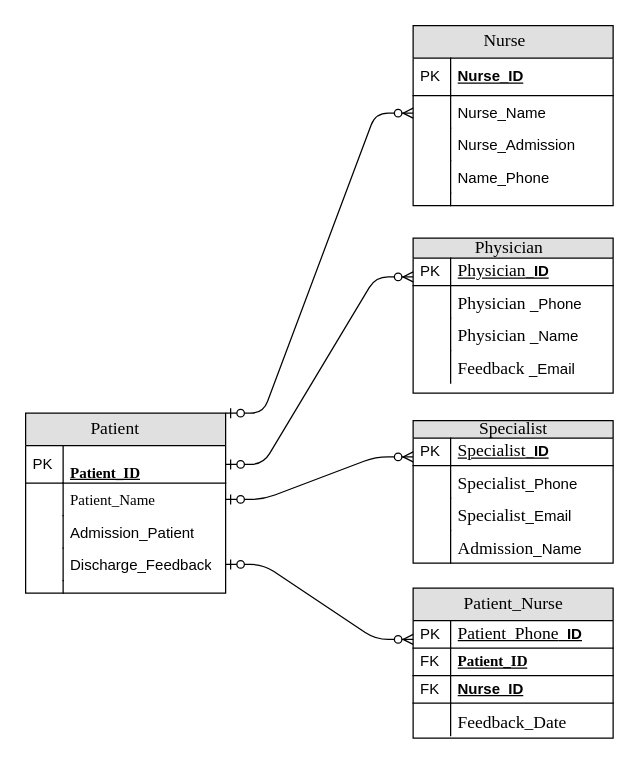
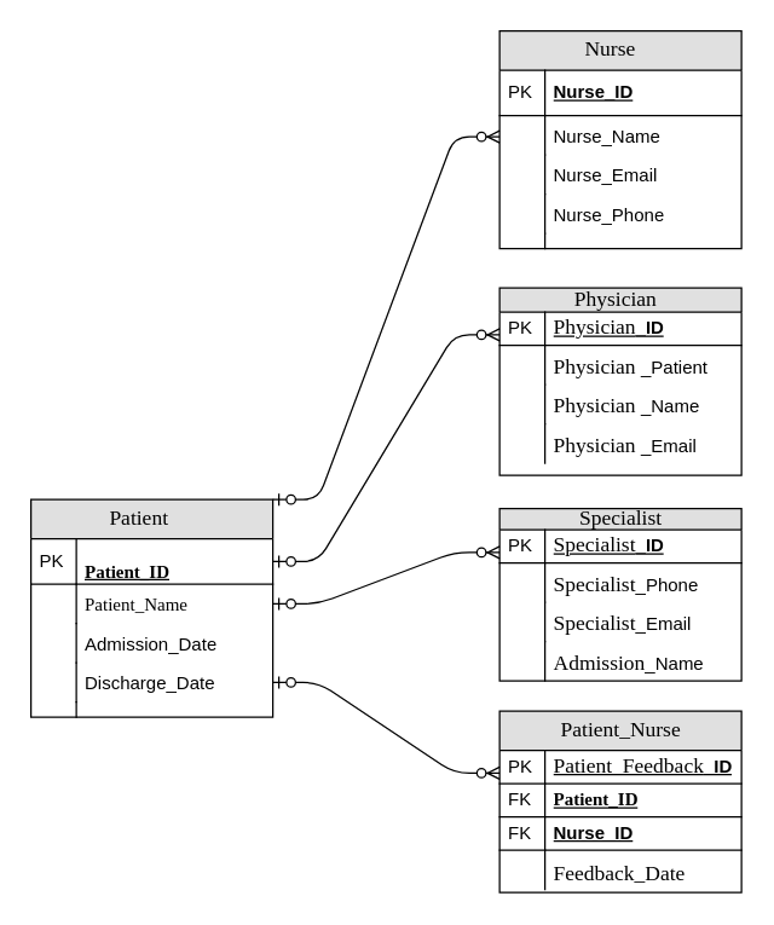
  <mxCell id="0" />
  <mxCell id="1" parent="0" />
  <mxCell id="2" value="&lt;p class=&quot;MsoNormal&quot;&gt;&lt;span style=&quot;mso-spacerun:'yes';font-family:Calibri;mso-bidi-font-family:'Times New Roman';&quot;&gt;Patient&amp;nbsp; &amp;nbsp; &amp;nbsp;&lt;/span&gt;&lt;/p&gt;" style="swimlane;html=1;fontStyle=0;childLayout=stackLayout;horizontal=1;startSize=26;fillColor=#e0e0e0;horizontalStack=0;resizeParent=1;resizeLast=0;collapsible=1;marginBottom=0;swimlaneFillColor=#ffffff;align=center;rounded=0;shadow=0;comic=0;labelBackgroundColor=none;strokeWidth=1;fontFamily=Verdana;fontSize=14" parent="1" vertex="1"><mxGeometry x="20" y="330" width="160" height="144" as="geometry" /></mxCell>
  <mxCell id="3" value="&lt;p class=&quot;MsoNormal&quot;&gt;&lt;span style=&quot;mso-spacerun:'yes';font-family:Calibri;mso-fareast-font-family:等线;&lt;br/&gt;mso-bidi-font-family:'Times New Roman';&quot;&gt;Patient_ID&lt;/span&gt;&lt;/p&gt;" style="shape=partialRectangle;top=0;left=0;right=0;bottom=1;html=1;align=left;verticalAlign=middle;fillColor=none;spacingLeft=34;spacingRight=4;whiteSpace=wrap;overflow=hidden;rotatable=0;points=[[0,0.5],[1,0.5]];portConstraint=eastwest;dropTarget=0;fontStyle=5;" parent="2" vertex="1"><mxGeometry y="26" width="160" height="30" as="geometry" /></mxCell>
  <mxCell id="4" value="PK" style="shape=partialRectangle;top=0;left=0;bottom=0;html=1;fillColor=none;align=left;verticalAlign=middle;spacingLeft=4;spacingRight=4;whiteSpace=wrap;overflow=hidden;rotatable=0;points=[];portConstraint=eastwest;part=1;" parent="3" vertex="1" connectable="0"><mxGeometry width="30" height="30" as="geometry" /></mxCell>
  <mxCell id="5" value="&lt;font face=&quot;Calibri&quot;&gt;Patient_Name&lt;/font&gt;" style="shape=partialRectangle;top=0;left=0;right=0;bottom=0;html=1;align=left;verticalAlign=top;fillColor=none;spacingLeft=34;spacingRight=4;whiteSpace=wrap;overflow=hidden;rotatable=0;points=[[0,0.5],[1,0.5]];portConstraint=eastwest;dropTarget=0;" parent="2" vertex="1"><mxGeometry y="56" width="160" height="26" as="geometry" /></mxCell>
  <mxCell id="6" value="" style="shape=partialRectangle;top=0;left=0;bottom=0;html=1;fillColor=none;align=left;verticalAlign=top;spacingLeft=4;spacingRight=4;whiteSpace=wrap;overflow=hidden;rotatable=0;points=[];portConstraint=eastwest;part=1;" parent="5" vertex="1" connectable="0"><mxGeometry width="30" height="26" as="geometry" /></mxCell>
- <mxCell id="7" value="Admission_Patient" style="shape=partialRectangle;top=0;left=0;right=0;bottom=0;html=1;align=left;verticalAlign=top;fillColor=none;spacingLeft=34;spacingRight=4;whiteSpace=wrap;overflow=hidden;rotatable=0;points=[[0,0.5],[1,0.5]];portConstraint=eastwest;dropTarget=0;" parent="2" vertex="1"><mxGeometry y="82" width="160" height="26" as="geometry" /></mxCell>
+ <mxCell id="7" value="Admission_Date" style="shape=partialRectangle;top=0;left=0;right=0;bottom=0;html=1;align=left;verticalAlign=top;fillColor=none;spacingLeft=34;spacingRight=4;whiteSpace=wrap;overflow=hidden;rotatable=0;points=[[0,0.5],[1,0.5]];portConstraint=eastwest;dropTarget=0;" parent="2" vertex="1"><mxGeometry y="82" width="160" height="26" as="geometry" /></mxCell>
  <mxCell id="8" value="" style="shape=partialRectangle;top=0;left=0;bottom=0;html=1;fillColor=none;align=left;verticalAlign=top;spacingLeft=4;spacingRight=4;whiteSpace=wrap;overflow=hidden;rotatable=0;points=[];portConstraint=eastwest;part=1;" parent="7" vertex="1" connectable="0"><mxGeometry width="30" height="26" as="geometry" /></mxCell>
- <mxCell id="9" value="Discharge_Feedback" style="shape=partialRectangle;top=0;left=0;right=0;bottom=0;html=1;align=left;verticalAlign=top;fillColor=none;spacingLeft=34;spacingRight=4;whiteSpace=wrap;overflow=hidden;rotatable=0;points=[[0,0.5],[1,0.5]];portConstraint=eastwest;dropTarget=0;" parent="2" vertex="1"><mxGeometry y="108" width="160" height="26" as="geometry" /></mxCell>
+ <mxCell id="9" value="Discharge_Date" style="shape=partialRectangle;top=0;left=0;right=0;bottom=0;html=1;align=left;verticalAlign=top;fillColor=none;spacingLeft=34;spacingRight=4;whiteSpace=wrap;overflow=hidden;rotatable=0;points=[[0,0.5],[1,0.5]];portConstraint=eastwest;dropTarget=0;" parent="2" vertex="1"><mxGeometry y="108" width="160" height="26" as="geometry" /></mxCell>
  <mxCell id="10" value="" style="shape=partialRectangle;top=0;left=0;bottom=0;html=1;fillColor=none;align=left;verticalAlign=top;spacingLeft=4;spacingRight=4;whiteSpace=wrap;overflow=hidden;rotatable=0;points=[];portConstraint=eastwest;part=1;" parent="9" vertex="1" connectable="0"><mxGeometry width="30" height="26" as="geometry" /></mxCell>
  <mxCell id="11" value="" style="shape=partialRectangle;top=0;left=0;right=0;bottom=0;html=1;align=left;verticalAlign=top;fillColor=none;spacingLeft=34;spacingRight=4;whiteSpace=wrap;overflow=hidden;rotatable=0;points=[[0,0.5],[1,0.5]];portConstraint=eastwest;dropTarget=0;" parent="2" vertex="1"><mxGeometry y="134" width="160" height="10" as="geometry" /></mxCell>
  <mxCell id="12" value="" style="shape=partialRectangle;top=0;left=0;bottom=0;html=1;fillColor=none;align=left;verticalAlign=top;spacingLeft=4;spacingRight=4;whiteSpace=wrap;overflow=hidden;rotatable=0;points=[];portConstraint=eastwest;part=1;" parent="11" vertex="1" connectable="0"><mxGeometry width="30" height="10" as="geometry" /></mxCell>
  <mxCell id="13" value="&lt;p class=&quot;MsoNormal&quot;&gt;&lt;span style=&quot;mso-spacerun:'yes';font-family:Calibri;mso-fareast-font-family:等线;&lt;br/&gt;mso-bidi-font-family:'Times New Roman';&quot;&gt;Physician&amp;nbsp;&amp;nbsp;&lt;/span&gt;&lt;/p&gt;" style="swimlane;html=1;fontStyle=0;childLayout=stackLayout;horizontal=1;startSize=16;fillColor=#e0e0e0;horizontalStack=0;resizeParent=1;resizeLast=0;collapsible=1;marginBottom=0;swimlaneFillColor=#ffffff;align=center;rounded=0;shadow=0;comic=0;labelBackgroundColor=none;strokeWidth=1;fontFamily=Verdana;fontSize=14" parent="1" vertex="1"><mxGeometry x="330" y="190" width="160" height="124" as="geometry" /></mxCell>
  <mxCell id="14" value="&lt;span style=&quot;font-family: Calibri; font-size: 14px; font-weight: 400; text-align: center; text-wrap: nowrap;&quot;&gt;Physician&lt;/span&gt;_ID" style="shape=partialRectangle;top=0;left=0;right=0;bottom=1;html=1;align=left;verticalAlign=middle;fillColor=none;spacingLeft=34;spacingRight=4;whiteSpace=wrap;overflow=hidden;rotatable=0;points=[[0,0.5],[1,0.5]];portConstraint=eastwest;dropTarget=0;fontStyle=5;" parent="13" vertex="1"><mxGeometry y="16" width="160" height="22" as="geometry" /></mxCell>
  <mxCell id="15" value="PK" style="shape=partialRectangle;top=0;left=0;bottom=0;html=1;fillColor=none;align=left;verticalAlign=middle;spacingLeft=4;spacingRight=4;whiteSpace=wrap;overflow=hidden;rotatable=0;points=[];portConstraint=eastwest;part=1;" parent="14" vertex="1" connectable="0"><mxGeometry width="30" height="22" as="geometry" /></mxCell>
- <mxCell id="16" value="&lt;span style=&quot;font-family: Calibri; font-size: 14px; text-align: center; text-wrap: nowrap;&quot;&gt;Physician&amp;nbsp;&lt;/span&gt;_Phone" style="shape=partialRectangle;top=0;left=0;right=0;bottom=0;html=1;align=left;verticalAlign=top;fillColor=none;spacingLeft=34;spacingRight=4;whiteSpace=wrap;overflow=hidden;rotatable=0;points=[[0,0.5],[1,0.5]];portConstraint=eastwest;dropTarget=0;" parent="13" vertex="1"><mxGeometry y="38" width="160" height="26" as="geometry" /></mxCell>
+ <mxCell id="16" value="&lt;span style=&quot;font-family: Calibri; font-size: 14px; text-align: center; text-wrap: nowrap;&quot;&gt;Physician&amp;nbsp;&lt;/span&gt;_Patient" style="shape=partialRectangle;top=0;left=0;right=0;bottom=0;html=1;align=left;verticalAlign=top;fillColor=none;spacingLeft=34;spacingRight=4;whiteSpace=wrap;overflow=hidden;rotatable=0;points=[[0,0.5],[1,0.5]];portConstraint=eastwest;dropTarget=0;" parent="13" vertex="1"><mxGeometry y="38" width="160" height="26" as="geometry" /></mxCell>
  <mxCell id="17" value="" style="shape=partialRectangle;top=0;left=0;bottom=0;html=1;fillColor=none;align=left;verticalAlign=top;spacingLeft=4;spacingRight=4;whiteSpace=wrap;overflow=hidden;rotatable=0;points=[];portConstraint=eastwest;part=1;" parent="16" vertex="1" connectable="0"><mxGeometry width="30" height="26" as="geometry" /></mxCell>
  <mxCell id="18" value="&lt;span style=&quot;font-family: Calibri; font-size: 14px; text-align: center; text-wrap: nowrap;&quot;&gt;Physician&amp;nbsp;&lt;/span&gt;_Name" style="shape=partialRectangle;top=0;left=0;right=0;bottom=0;html=1;align=left;verticalAlign=top;fillColor=none;spacingLeft=34;spacingRight=4;whiteSpace=wrap;overflow=hidden;rotatable=0;points=[[0,0.5],[1,0.5]];portConstraint=eastwest;dropTarget=0;" parent="13" vertex="1"><mxGeometry y="64" width="160" height="26" as="geometry" /></mxCell>
  <mxCell id="19" value="" style="shape=partialRectangle;top=0;left=0;bottom=0;html=1;fillColor=none;align=left;verticalAlign=top;spacingLeft=4;spacingRight=4;whiteSpace=wrap;overflow=hidden;rotatable=0;points=[];portConstraint=eastwest;part=1;" parent="18" vertex="1" connectable="0"><mxGeometry width="30" height="26" as="geometry" /></mxCell>
- <mxCell id="20" value="&lt;span style=&quot;font-family: Calibri; font-size: 14px; text-align: center; text-wrap: nowrap;&quot;&gt;Feedback&amp;nbsp;&lt;/span&gt;_Email" style="shape=partialRectangle;top=0;left=0;right=0;bottom=0;html=1;align=left;verticalAlign=top;fillColor=none;spacingLeft=34;spacingRight=4;whiteSpace=wrap;overflow=hidden;rotatable=0;points=[[0,0.5],[1,0.5]];portConstraint=eastwest;dropTarget=0;" parent="13" vertex="1"><mxGeometry y="90" width="160" height="26" as="geometry" /></mxCell>
+ <mxCell id="20" value="&lt;span style=&quot;font-family: Calibri; font-size: 14px; text-align: center; text-wrap: nowrap;&quot;&gt;Physician&amp;nbsp;&lt;/span&gt;_Email" style="shape=partialRectangle;top=0;left=0;right=0;bottom=0;html=1;align=left;verticalAlign=top;fillColor=none;spacingLeft=34;spacingRight=4;whiteSpace=wrap;overflow=hidden;rotatable=0;points=[[0,0.5],[1,0.5]];portConstraint=eastwest;dropTarget=0;" parent="13" vertex="1"><mxGeometry y="90" width="160" height="26" as="geometry" /></mxCell>
  <mxCell id="21" value="" style="shape=partialRectangle;top=0;left=0;bottom=0;html=1;fillColor=none;align=left;verticalAlign=top;spacingLeft=4;spacingRight=4;whiteSpace=wrap;overflow=hidden;rotatable=0;points=[];portConstraint=eastwest;part=1;" parent="20" vertex="1" connectable="0"><mxGeometry width="30" height="26" as="geometry" /></mxCell>
  <mxCell id="22" value="" style="edgeStyle=entityRelationEdgeStyle;html=1;endArrow=ERzeroToMany;startArrow=ERzeroToOne;labelBackgroundColor=none;fontFamily=Verdana;fontSize=14;entryX=0;entryY=0.5;exitX=1;exitY=0.5;" parent="1" source="3" edge="1"><mxGeometry width="100" height="100" relative="1" as="geometry"><mxPoint x="290" y="520" as="sourcePoint" /><mxPoint x="330" y="221" as="targetPoint" /></mxGeometry></mxCell>
  <mxCell id="23" value="&lt;p class=&quot;MsoNormal&quot;&gt;&lt;span style=&quot;mso-spacerun:'yes';font-family:Calibri;mso-fareast-font-family:等线;&lt;br/&gt;mso-bidi-font-family:'Times New Roman';&quot;&gt;Specialist&lt;/span&gt;&lt;/p&gt;" style="swimlane;html=1;fontStyle=0;childLayout=stackLayout;horizontal=1;startSize=14;fillColor=#e0e0e0;horizontalStack=0;resizeParent=1;resizeLast=0;collapsible=1;marginBottom=0;swimlaneFillColor=#ffffff;align=center;rounded=0;shadow=0;comic=0;labelBackgroundColor=none;strokeWidth=1;fontFamily=Verdana;fontSize=14" parent="1" vertex="1"><mxGeometry x="330" y="336" width="160" height="114" as="geometry" /></mxCell>
  <mxCell id="24" value="&lt;span style=&quot;font-family: Calibri; font-size: 14px; font-weight: 400; text-align: center; text-wrap: nowrap;&quot;&gt;Specialist&lt;/span&gt;_ID" style="shape=partialRectangle;top=0;left=0;right=0;bottom=1;html=1;align=left;verticalAlign=middle;fillColor=none;spacingLeft=34;spacingRight=4;whiteSpace=wrap;overflow=hidden;rotatable=0;points=[[0,0.5],[1,0.5]];portConstraint=eastwest;dropTarget=0;fontStyle=5;" parent="23" vertex="1"><mxGeometry y="14" width="160" height="22" as="geometry" /></mxCell>
  <mxCell id="25" value="PK" style="shape=partialRectangle;top=0;left=0;bottom=0;html=1;fillColor=none;align=left;verticalAlign=middle;spacingLeft=4;spacingRight=4;whiteSpace=wrap;overflow=hidden;rotatable=0;points=[];portConstraint=eastwest;part=1;" parent="24" vertex="1" connectable="0"><mxGeometry width="30" height="22" as="geometry" /></mxCell>
  <mxCell id="26" value="&lt;span style=&quot;font-family: Calibri; font-size: 14px; text-align: center; text-wrap: nowrap;&quot;&gt;Specialist&lt;/span&gt;_Phone" style="shape=partialRectangle;top=0;left=0;right=0;bottom=0;html=1;align=left;verticalAlign=top;fillColor=none;spacingLeft=34;spacingRight=4;whiteSpace=wrap;overflow=hidden;rotatable=0;points=[[0,0.5],[1,0.5]];portConstraint=eastwest;dropTarget=0;" parent="23" vertex="1"><mxGeometry y="36" width="160" height="26" as="geometry" /></mxCell>
  <mxCell id="27" value="" style="shape=partialRectangle;top=0;left=0;bottom=0;html=1;fillColor=none;align=left;verticalAlign=top;spacingLeft=4;spacingRight=4;whiteSpace=wrap;overflow=hidden;rotatable=0;points=[];portConstraint=eastwest;part=1;" parent="26" vertex="1" connectable="0"><mxGeometry width="30" height="26" as="geometry" /></mxCell>
  <mxCell id="28" value="&lt;span style=&quot;font-family: Calibri; font-size: 14px; text-align: center; text-wrap: nowrap;&quot;&gt;Specialist&lt;/span&gt;_Email" style="shape=partialRectangle;top=0;left=0;right=0;bottom=0;html=1;align=left;verticalAlign=top;fillColor=none;spacingLeft=34;spacingRight=4;whiteSpace=wrap;overflow=hidden;rotatable=0;points=[[0,0.5],[1,0.5]];portConstraint=eastwest;dropTarget=0;" parent="23" vertex="1"><mxGeometry y="62" width="160" height="26" as="geometry" /></mxCell>
  <mxCell id="29" value="" style="shape=partialRectangle;top=0;left=0;bottom=0;html=1;fillColor=none;align=left;verticalAlign=top;spacingLeft=4;spacingRight=4;whiteSpace=wrap;overflow=hidden;rotatable=0;points=[];portConstraint=eastwest;part=1;" parent="28" vertex="1" connectable="0"><mxGeometry width="30" height="26" as="geometry" /></mxCell>
  <mxCell id="30" value="&lt;span style=&quot;font-family: Calibri; font-size: 14px; text-align: center; text-wrap: nowrap;&quot;&gt;Admission&lt;/span&gt;_Name" style="shape=partialRectangle;top=0;left=0;right=0;bottom=0;html=1;align=left;verticalAlign=top;fillColor=none;spacingLeft=34;spacingRight=4;whiteSpace=wrap;overflow=hidden;rotatable=0;points=[[0,0.5],[1,0.5]];portConstraint=eastwest;dropTarget=0;" parent="23" vertex="1"><mxGeometry y="88" width="160" height="26" as="geometry" /></mxCell>
  <mxCell id="31" value="" style="shape=partialRectangle;top=0;left=0;bottom=0;html=1;fillColor=none;align=left;verticalAlign=top;spacingLeft=4;spacingRight=4;whiteSpace=wrap;overflow=hidden;rotatable=0;points=[];portConstraint=eastwest;part=1;" parent="30" vertex="1" connectable="0"><mxGeometry width="30" height="26" as="geometry" /></mxCell>
  <mxCell id="32" value="&lt;p class=&quot;MsoNormal&quot;&gt;&lt;span style=&quot;mso-spacerun:'yes';font-family:Calibri;mso-fareast-font-family:等线;&lt;br/&gt;mso-bidi-font-family:'Times New Roman';&quot;&gt;Patient_Nurse&lt;/span&gt;&lt;/p&gt;" style="swimlane;html=1;fontStyle=0;childLayout=stackLayout;horizontal=1;startSize=26;fillColor=#e0e0e0;horizontalStack=0;resizeParent=1;resizeLast=0;collapsible=1;marginBottom=0;swimlaneFillColor=#ffffff;align=center;rounded=0;shadow=0;comic=0;labelBackgroundColor=none;strokeWidth=1;fontFamily=Verdana;fontSize=14" parent="1" vertex="1"><mxGeometry x="330" y="470" width="160" height="120" as="geometry" /></mxCell>
- <mxCell id="33" value="&lt;span style=&quot;font-family: Calibri; font-size: 14px; font-weight: 400; text-align: center; text-wrap: nowrap;&quot;&gt;Patient_Phone&lt;/span&gt;_ID" style="shape=partialRectangle;top=0;left=0;right=0;bottom=1;html=1;align=left;verticalAlign=middle;fillColor=none;spacingLeft=34;spacingRight=4;whiteSpace=wrap;overflow=hidden;rotatable=0;points=[[0,0.5],[1,0.5]];portConstraint=eastwest;dropTarget=0;fontStyle=5;" parent="32" vertex="1"><mxGeometry y="26" width="160" height="22" as="geometry" /></mxCell>
+ <mxCell id="33" value="&lt;span style=&quot;font-family: Calibri; font-size: 14px; font-weight: 400; text-align: center; text-wrap: nowrap;&quot;&gt;Patient_Feedback&lt;/span&gt;_ID" style="shape=partialRectangle;top=0;left=0;right=0;bottom=1;html=1;align=left;verticalAlign=middle;fillColor=none;spacingLeft=34;spacingRight=4;whiteSpace=wrap;overflow=hidden;rotatable=0;points=[[0,0.5],[1,0.5]];portConstraint=eastwest;dropTarget=0;fontStyle=5;" parent="32" vertex="1"><mxGeometry y="26" width="160" height="22" as="geometry" /></mxCell>
  <mxCell id="34" value="PK" style="shape=partialRectangle;top=0;left=0;bottom=0;html=1;fillColor=none;align=left;verticalAlign=middle;spacingLeft=4;spacingRight=4;whiteSpace=wrap;overflow=hidden;rotatable=0;points=[];portConstraint=eastwest;part=1;" parent="33" vertex="1" connectable="0"><mxGeometry width="30" height="22" as="geometry" /></mxCell>
  <mxCell id="35" value="&lt;span style=&quot;font-family: Calibri;&quot;&gt;Patient_ID&lt;/span&gt;" style="shape=partialRectangle;top=0;left=0;right=0;bottom=1;html=1;align=left;verticalAlign=middle;fillColor=none;spacingLeft=34;spacingRight=4;whiteSpace=wrap;overflow=hidden;rotatable=0;points=[[0,0.5],[1,0.5]];portConstraint=eastwest;dropTarget=0;fontStyle=5;" parent="32" vertex="1"><mxGeometry y="48" width="160" height="22" as="geometry" /></mxCell>
  <mxCell id="36" value="FK" style="shape=partialRectangle;top=0;left=0;bottom=0;html=1;fillColor=none;align=left;verticalAlign=middle;spacingLeft=4;spacingRight=4;whiteSpace=wrap;overflow=hidden;rotatable=0;points=[];portConstraint=eastwest;part=1;" parent="35" vertex="1" connectable="0"><mxGeometry width="30" height="22" as="geometry" /></mxCell>
  <mxCell id="37" value="Nurse_ID" style="shape=partialRectangle;top=0;left=0;right=0;bottom=1;html=1;align=left;verticalAlign=middle;fillColor=none;spacingLeft=34;spacingRight=4;whiteSpace=wrap;overflow=hidden;rotatable=0;points=[[0,0.5],[1,0.5]];portConstraint=eastwest;dropTarget=0;fontStyle=5;" parent="32" vertex="1"><mxGeometry y="70" width="160" height="22" as="geometry" /></mxCell>
  <mxCell id="38" value="FK" style="shape=partialRectangle;top=0;left=0;bottom=0;html=1;fillColor=none;align=left;verticalAlign=middle;spacingLeft=4;spacingRight=4;whiteSpace=wrap;overflow=hidden;rotatable=0;points=[];portConstraint=eastwest;part=1;" parent="37" vertex="1" connectable="0"><mxGeometry width="30" height="22" as="geometry" /></mxCell>
  <mxCell id="39" value="&lt;div style=&quot;text-align: center;&quot;&gt;&lt;span style=&quot;background-color: initial; font-size: 14px; text-wrap: nowrap;&quot;&gt;&lt;font face=&quot;Calibri&quot;&gt;Feedback_Date&lt;/font&gt;&lt;/span&gt;&lt;/div&gt;" style="shape=partialRectangle;top=0;left=0;right=0;bottom=0;html=1;align=left;verticalAlign=top;fillColor=none;spacingLeft=34;spacingRight=4;whiteSpace=wrap;overflow=hidden;rotatable=0;points=[[0,0.5],[1,0.5]];portConstraint=eastwest;dropTarget=0;" parent="32" vertex="1"><mxGeometry y="92" width="160" height="26" as="geometry" /></mxCell>
  <mxCell id="40" value="" style="shape=partialRectangle;top=0;left=0;bottom=0;html=1;fillColor=none;align=left;verticalAlign=top;spacingLeft=4;spacingRight=4;whiteSpace=wrap;overflow=hidden;rotatable=0;points=[];portConstraint=eastwest;part=1;" parent="39" vertex="1" connectable="0"><mxGeometry width="30" height="26" as="geometry" /></mxCell>
  <mxCell id="41" value="" style="edgeStyle=entityRelationEdgeStyle;html=1;endArrow=ERzeroToMany;startArrow=ERzeroToOne;labelBackgroundColor=none;fontFamily=Verdana;fontSize=14;entryX=0;entryY=0.5;exitX=1;exitY=0.5;" parent="1" source="5" edge="1"><mxGeometry width="100" height="100" relative="1" as="geometry"><mxPoint x="189.765" y="379.529" as="sourcePoint" /><mxPoint x="330" y="365" as="targetPoint" /></mxGeometry></mxCell>
  <mxCell id="42" value="" style="edgeStyle=entityRelationEdgeStyle;html=1;endArrow=ERzeroToMany;startArrow=ERzeroToOne;labelBackgroundColor=none;fontFamily=Verdana;fontSize=14;entryX=0;entryY=0.5;exitX=1;exitY=0.5;" parent="1" source="9" edge="1"><mxGeometry width="100" height="100" relative="1" as="geometry"><mxPoint x="199.765" y="389.529" as="sourcePoint" /><mxPoint x="330" y="511" as="targetPoint" /></mxGeometry></mxCell>
  <mxCell id="43" value="&lt;p class=&quot;MsoNormal&quot;&gt;&lt;span style=&quot;mso-spacerun:'yes';font-family:Calibri;mso-fareast-font-family:等线;&lt;br/&gt;mso-bidi-font-family:'Times New Roman';&quot;&gt;Nurse&amp;nbsp; &amp;nbsp;&amp;nbsp;&lt;/span&gt;&lt;/p&gt;" style="swimlane;html=1;fontStyle=0;childLayout=stackLayout;horizontal=1;startSize=26;fillColor=#e0e0e0;horizontalStack=0;resizeParent=1;resizeLast=0;collapsible=1;marginBottom=0;swimlaneFillColor=#ffffff;align=center;rounded=0;shadow=0;comic=0;labelBackgroundColor=none;strokeWidth=1;fontFamily=Verdana;fontSize=14;swimlaneLine=1;" parent="1" vertex="1"><mxGeometry x="330" y="20" width="160" height="144" as="geometry" /></mxCell>
  <mxCell id="44" value="Nurse_ID" style="shape=partialRectangle;top=0;left=0;right=0;bottom=1;html=1;align=left;verticalAlign=middle;fillColor=none;spacingLeft=34;spacingRight=4;whiteSpace=wrap;overflow=hidden;rotatable=0;points=[[0,0.5],[1,0.5]];portConstraint=eastwest;dropTarget=0;fontStyle=5;" parent="43" vertex="1"><mxGeometry y="26" width="160" height="30" as="geometry" /></mxCell>
  <mxCell id="45" value="PK" style="shape=partialRectangle;top=0;left=0;bottom=0;html=1;fillColor=none;align=left;verticalAlign=middle;spacingLeft=4;spacingRight=4;whiteSpace=wrap;overflow=hidden;rotatable=0;points=[];portConstraint=eastwest;part=1;" parent="44" vertex="1" connectable="0"><mxGeometry width="30" height="30" as="geometry" /></mxCell>
  <mxCell id="46" value="Nurse_Name" style="shape=partialRectangle;top=0;left=0;right=0;bottom=0;html=1;align=left;verticalAlign=top;fillColor=none;spacingLeft=34;spacingRight=4;whiteSpace=wrap;overflow=hidden;rotatable=0;points=[[0,0.5],[1,0.5]];portConstraint=eastwest;dropTarget=0;" parent="43" vertex="1"><mxGeometry y="56" width="160" height="26" as="geometry" /></mxCell>
  <mxCell id="47" value="" style="shape=partialRectangle;top=0;left=0;bottom=0;html=1;fillColor=none;align=left;verticalAlign=top;spacingLeft=4;spacingRight=4;whiteSpace=wrap;overflow=hidden;rotatable=0;points=[];portConstraint=eastwest;part=1;" parent="46" vertex="1" connectable="0"><mxGeometry width="30" height="26" as="geometry" /></mxCell>
- <mxCell id="48" value="Nurse_Admission" style="shape=partialRectangle;top=0;left=0;right=0;bottom=0;html=1;align=left;verticalAlign=top;fillColor=none;spacingLeft=34;spacingRight=4;whiteSpace=wrap;overflow=hidden;rotatable=0;points=[[0,0.5],[1,0.5]];portConstraint=eastwest;dropTarget=0;" parent="43" vertex="1"><mxGeometry y="82" width="160" height="26" as="geometry" /></mxCell>
+ <mxCell id="48" value="Nurse_Email" style="shape=partialRectangle;top=0;left=0;right=0;bottom=0;html=1;align=left;verticalAlign=top;fillColor=none;spacingLeft=34;spacingRight=4;whiteSpace=wrap;overflow=hidden;rotatable=0;points=[[0,0.5],[1,0.5]];portConstraint=eastwest;dropTarget=0;" parent="43" vertex="1"><mxGeometry y="82" width="160" height="26" as="geometry" /></mxCell>
  <mxCell id="49" value="" style="shape=partialRectangle;top=0;left=0;bottom=0;html=1;fillColor=none;align=left;verticalAlign=top;spacingLeft=4;spacingRight=4;whiteSpace=wrap;overflow=hidden;rotatable=0;points=[];portConstraint=eastwest;part=1;" parent="48" vertex="1" connectable="0"><mxGeometry width="30" height="26" as="geometry" /></mxCell>
- <mxCell id="50" value="Name_Phone" style="shape=partialRectangle;top=0;left=0;right=0;bottom=0;html=1;align=left;verticalAlign=top;fillColor=none;spacingLeft=34;spacingRight=4;whiteSpace=wrap;overflow=hidden;rotatable=0;points=[[0,0.5],[1,0.5]];portConstraint=eastwest;dropTarget=0;" parent="43" vertex="1"><mxGeometry y="108" width="160" height="26" as="geometry" /></mxCell>
+ <mxCell id="50" value="Nurse_Phone" style="shape=partialRectangle;top=0;left=0;right=0;bottom=0;html=1;align=left;verticalAlign=top;fillColor=none;spacingLeft=34;spacingRight=4;whiteSpace=wrap;overflow=hidden;rotatable=0;points=[[0,0.5],[1,0.5]];portConstraint=eastwest;dropTarget=0;" parent="43" vertex="1"><mxGeometry y="108" width="160" height="26" as="geometry" /></mxCell>
  <mxCell id="51" value="" style="shape=partialRectangle;top=0;left=0;bottom=0;html=1;fillColor=none;align=left;verticalAlign=top;spacingLeft=4;spacingRight=4;whiteSpace=wrap;overflow=hidden;rotatable=0;points=[];portConstraint=eastwest;part=1;" parent="50" vertex="1" connectable="0"><mxGeometry width="30" height="26" as="geometry" /></mxCell>
  <mxCell id="52" value="" style="shape=partialRectangle;top=0;left=0;right=0;bottom=0;html=1;align=left;verticalAlign=top;fillColor=none;spacingLeft=34;spacingRight=4;whiteSpace=wrap;overflow=hidden;rotatable=0;points=[[0,0.5],[1,0.5]];portConstraint=eastwest;dropTarget=0;" parent="43" vertex="1"><mxGeometry y="134" width="160" height="10" as="geometry" /></mxCell>
  <mxCell id="53" value="" style="shape=partialRectangle;top=0;left=0;bottom=0;html=1;fillColor=none;align=left;verticalAlign=top;spacingLeft=4;spacingRight=4;whiteSpace=wrap;overflow=hidden;rotatable=0;points=[];portConstraint=eastwest;part=1;" parent="52" vertex="1" connectable="0"><mxGeometry width="30" height="10" as="geometry" /></mxCell>
  <mxCell id="54" value="" style="edgeStyle=entityRelationEdgeStyle;html=1;endArrow=ERzeroToMany;startArrow=ERzeroToOne;labelBackgroundColor=none;fontFamily=Verdana;fontSize=14;entryX=0;entryY=0.5;exitX=1;exitY=0;exitDx=0;exitDy=0;" parent="1" source="2" edge="1"><mxGeometry width="100" height="100" relative="1" as="geometry"><mxPoint x="180" y="225" as="sourcePoint" /><mxPoint x="330" y="90" as="targetPoint" /></mxGeometry></mxCell>
